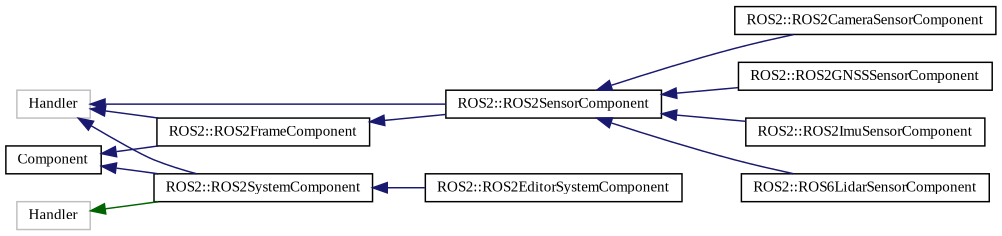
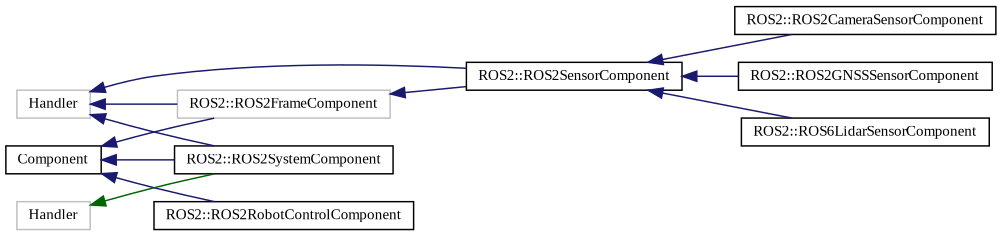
  digraph {
    fontname="Liberation Serif"
    rankdir=LR
    node [color=black fillcolor=white fontname="Liberation Serif" fontsize=10 shape=record style=filled]
    edge [color=midnightblue dir=back fontname="Liberation Serif" fontsize=10 labelfontname=Helvetica labelfontsize=10 style=solid]
    n1 [height=0.2 label=Component width=0.4]
-   n2 [height=0.2 label="ROS2::ROS2FrameComponent" width=0.4]
+   n2 [color=grey75 height=0.2 label="ROS2::ROS2FrameComponent" width=0.4]
+   n3 [height=0.2 label="ROS2::ROS2RobotControlComponent" width=0.4]
    n4 [height=0.2 label="ROS2::ROS2SystemComponent" width=0.4]
    n5 [height=0.2 label="ROS2::ROS2SensorComponent" width=0.4]
    n6 [height=0.2 label="ROS2::ROS2CameraSensorComponent" width=0.4]
    n7 [height=0.2 label="ROS2::ROS2GNSSSensorComponent" width=0.4]
-   n8 [height=0.2 label="ROS2::ROS2ImuSensorComponent" width=0.4]
    n9 [height=0.2 label="ROS2::ROS6LidarSensorComponent" width=0.4]
-   n10 [height=0.2 label="ROS2::ROS2EditorSystemComponent" width=0.4]
    n11 [color=grey75 height=0.2 label=Handler width=0.4]
    n12 [color=grey75 height=0.2 label=Handler width=0.4]
    n1 -> n2
+   n1 -> n3
    n1 -> n4
    n2 -> n5
-   n4 -> n10
    n5 -> n6
    n5 -> n7
-   n5 -> n8
    n5 -> n9
    n11 -> n2
    n11 -> n4
    n11 -> n5
    n12 -> n4 [color=darkgreen]
  }
